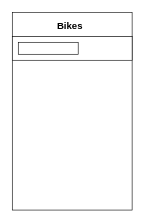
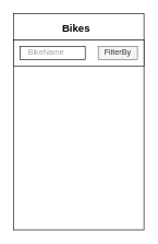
  <mxCell id="0" />
  <mxCell id="1" parent="0" />
  <mxCell id="2" value="" style="group" vertex="1" connectable="0" parent="1"><mxGeometry x="20" y="20" width="200" height="330" as="geometry" /></mxCell>
  <mxCell id="3" value="" style="rounded=0;whiteSpace=wrap;html=1;labelBackgroundColor=#CCCCFF;" parent="2" vertex="1"><mxGeometry width="200" height="40" as="geometry" /></mxCell>
  <mxCell id="4" value="" style="rounded=0;whiteSpace=wrap;html=1;" parent="2" vertex="1"><mxGeometry y="40" width="200" height="290" as="geometry" /></mxCell>
  <mxCell id="5" value="" style="rounded=0;whiteSpace=wrap;html=1;" parent="2" vertex="1"><mxGeometry y="40" width="200" height="40" as="geometry" /></mxCell>
+ <mxCell id="6" value="FilterBy" style="rounded=0;whiteSpace=wrap;html=1;fillColor=#f5f5f5;strokeColor=#666666;fontColor=#333333;" parent="2" vertex="1"><mxGeometry x="130" y="50" width="60" height="20" as="geometry" /></mxCell>
  <mxCell id="7" value="" style="rounded=0;whiteSpace=wrap;html=1;" parent="2" vertex="1"><mxGeometry x="10" y="50" width="100" height="20" as="geometry" /></mxCell>
+ <mxCell id="8" value="BikeName" style="text;html=1;resizable=0;autosize=1;align=center;verticalAlign=middle;points=[];fillColor=none;strokeColor=none;rounded=0;fontColor=#A3A3A3;" parent="2" vertex="1"><mxGeometry x="15" y="50" width="70" height="20" as="geometry" /></mxCell>
  <mxCell id="9" value="&lt;h1&gt;&lt;font style=&quot;font-size: 16px&quot;&gt;Bikes&lt;/font&gt;&lt;/h1&gt;" style="text;html=1;strokeColor=none;fillColor=none;spacing=5;spacingTop=-20;whiteSpace=wrap;overflow=hidden;rounded=0;labelBackgroundColor=none;fontColor=#000000;" parent="2" vertex="1"><mxGeometry x="70" width="120" height="45" as="geometry" /></mxCell>
